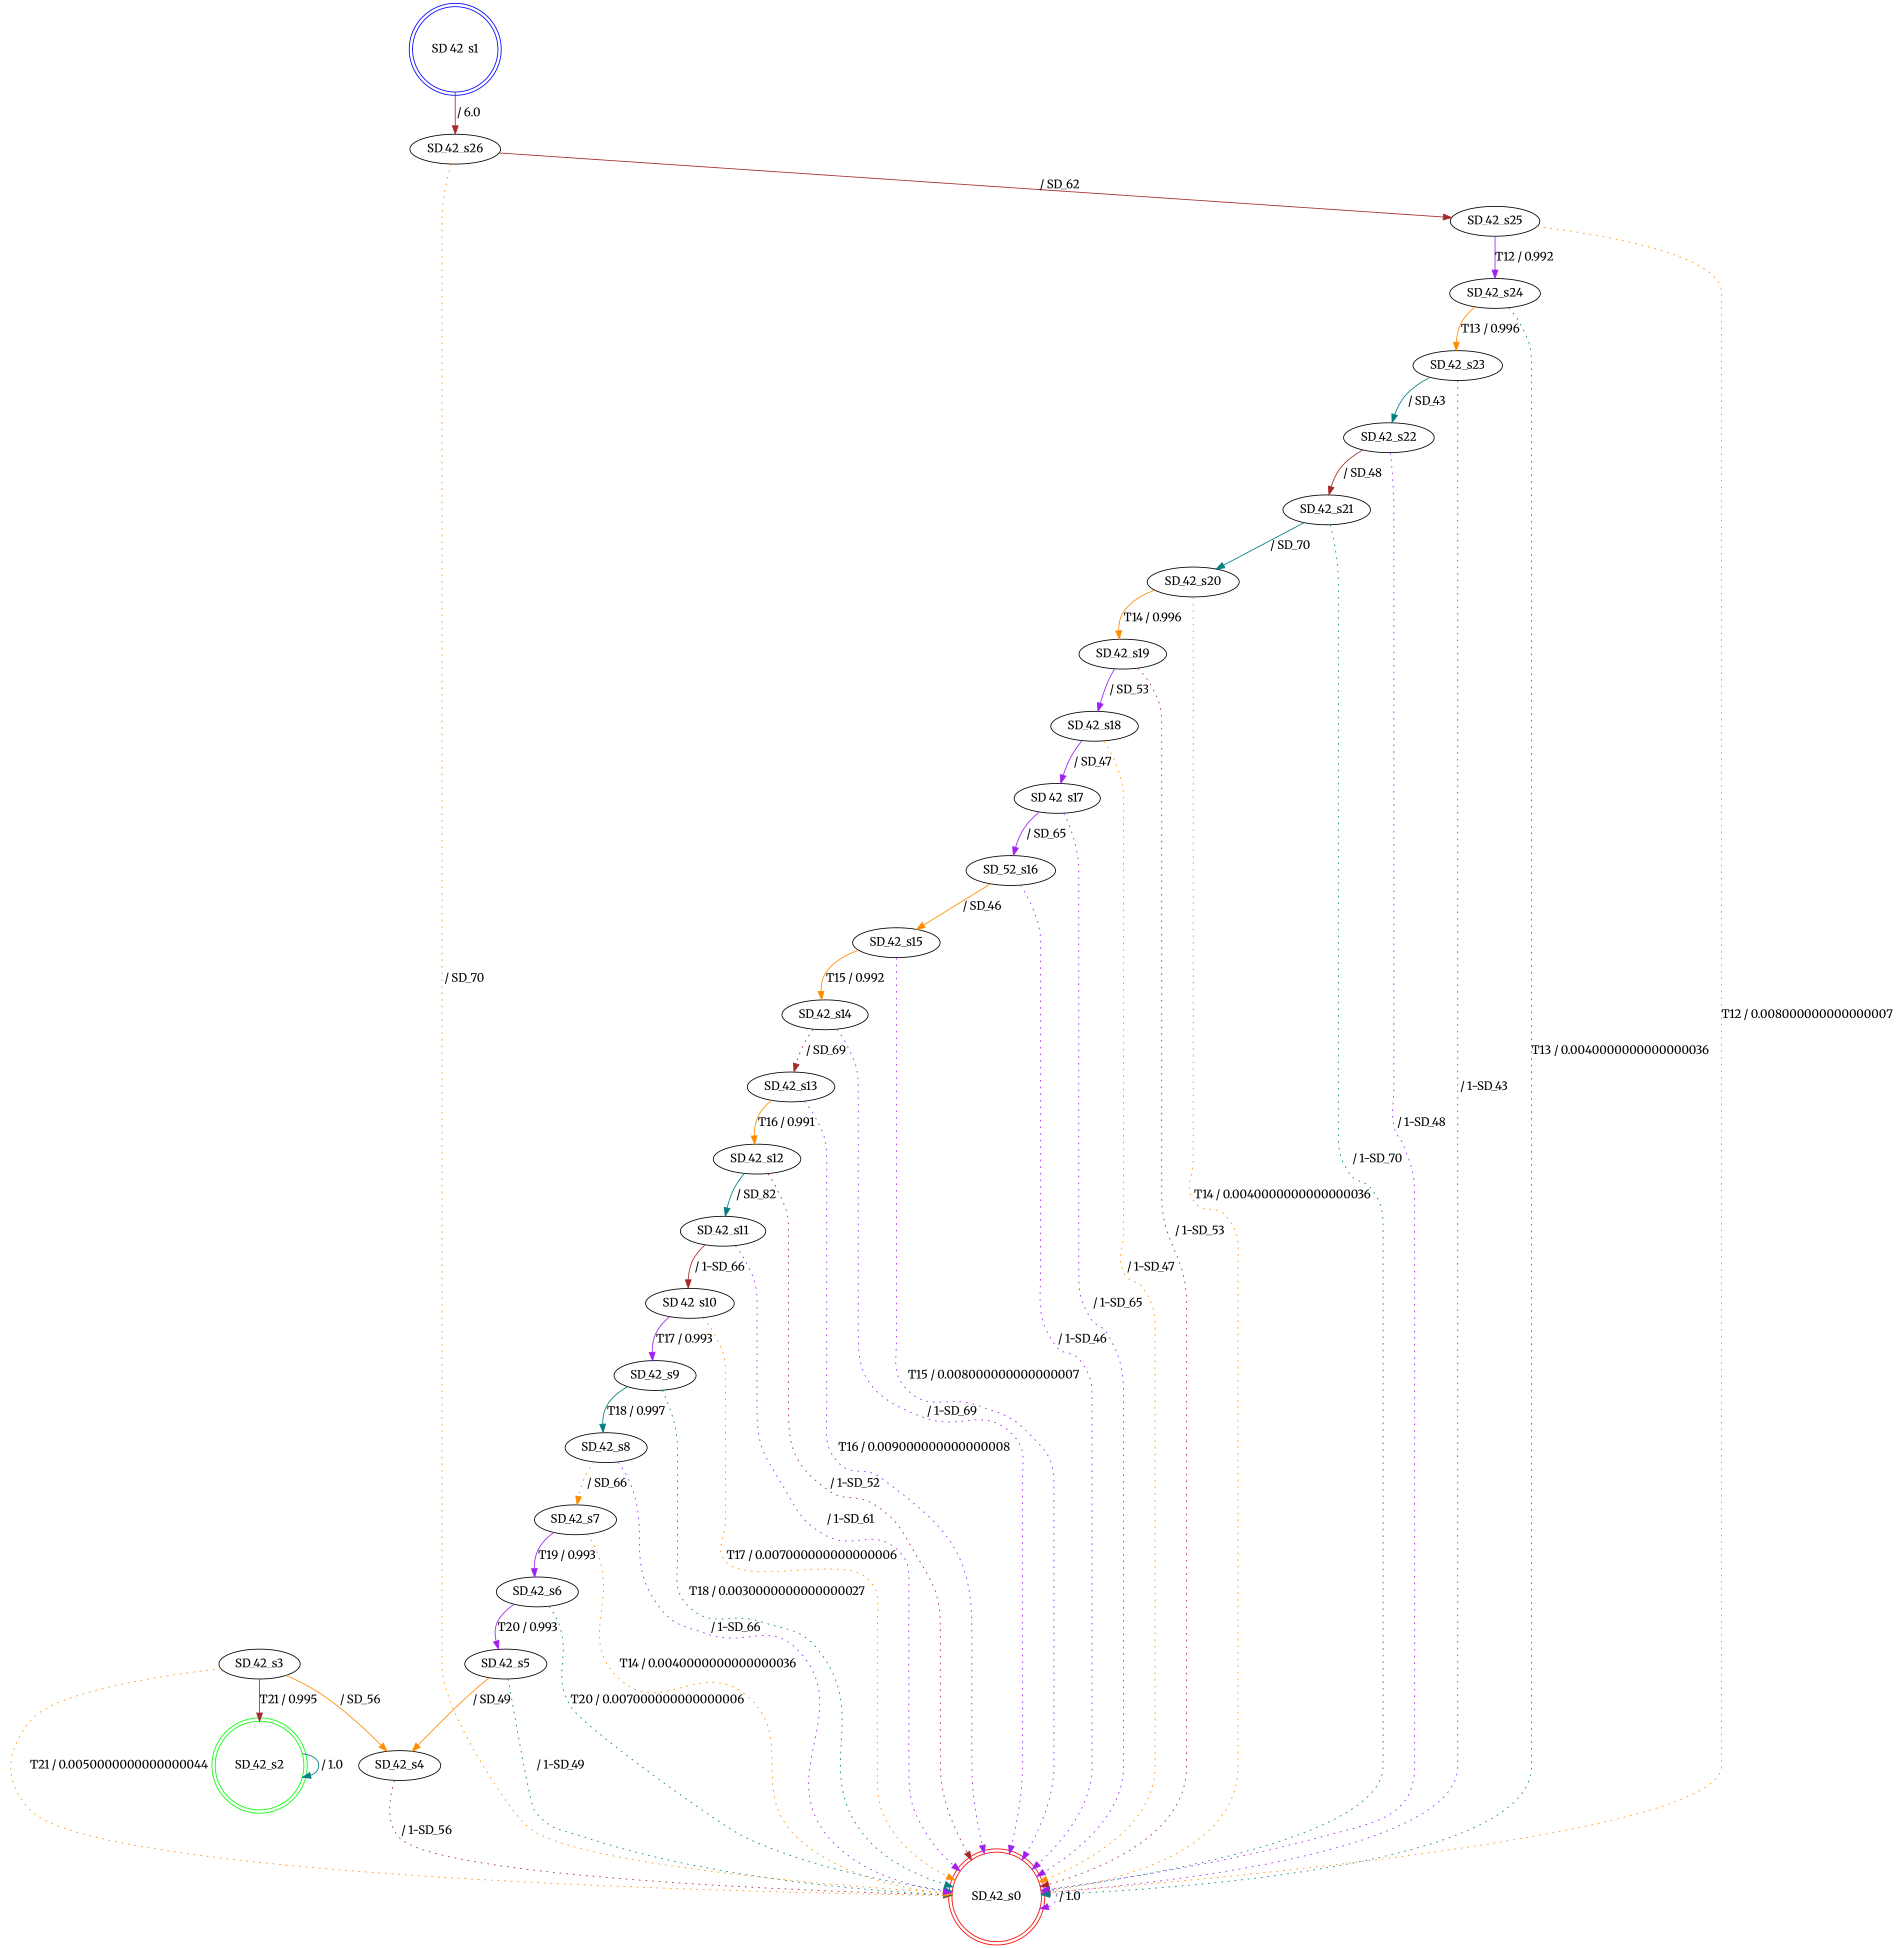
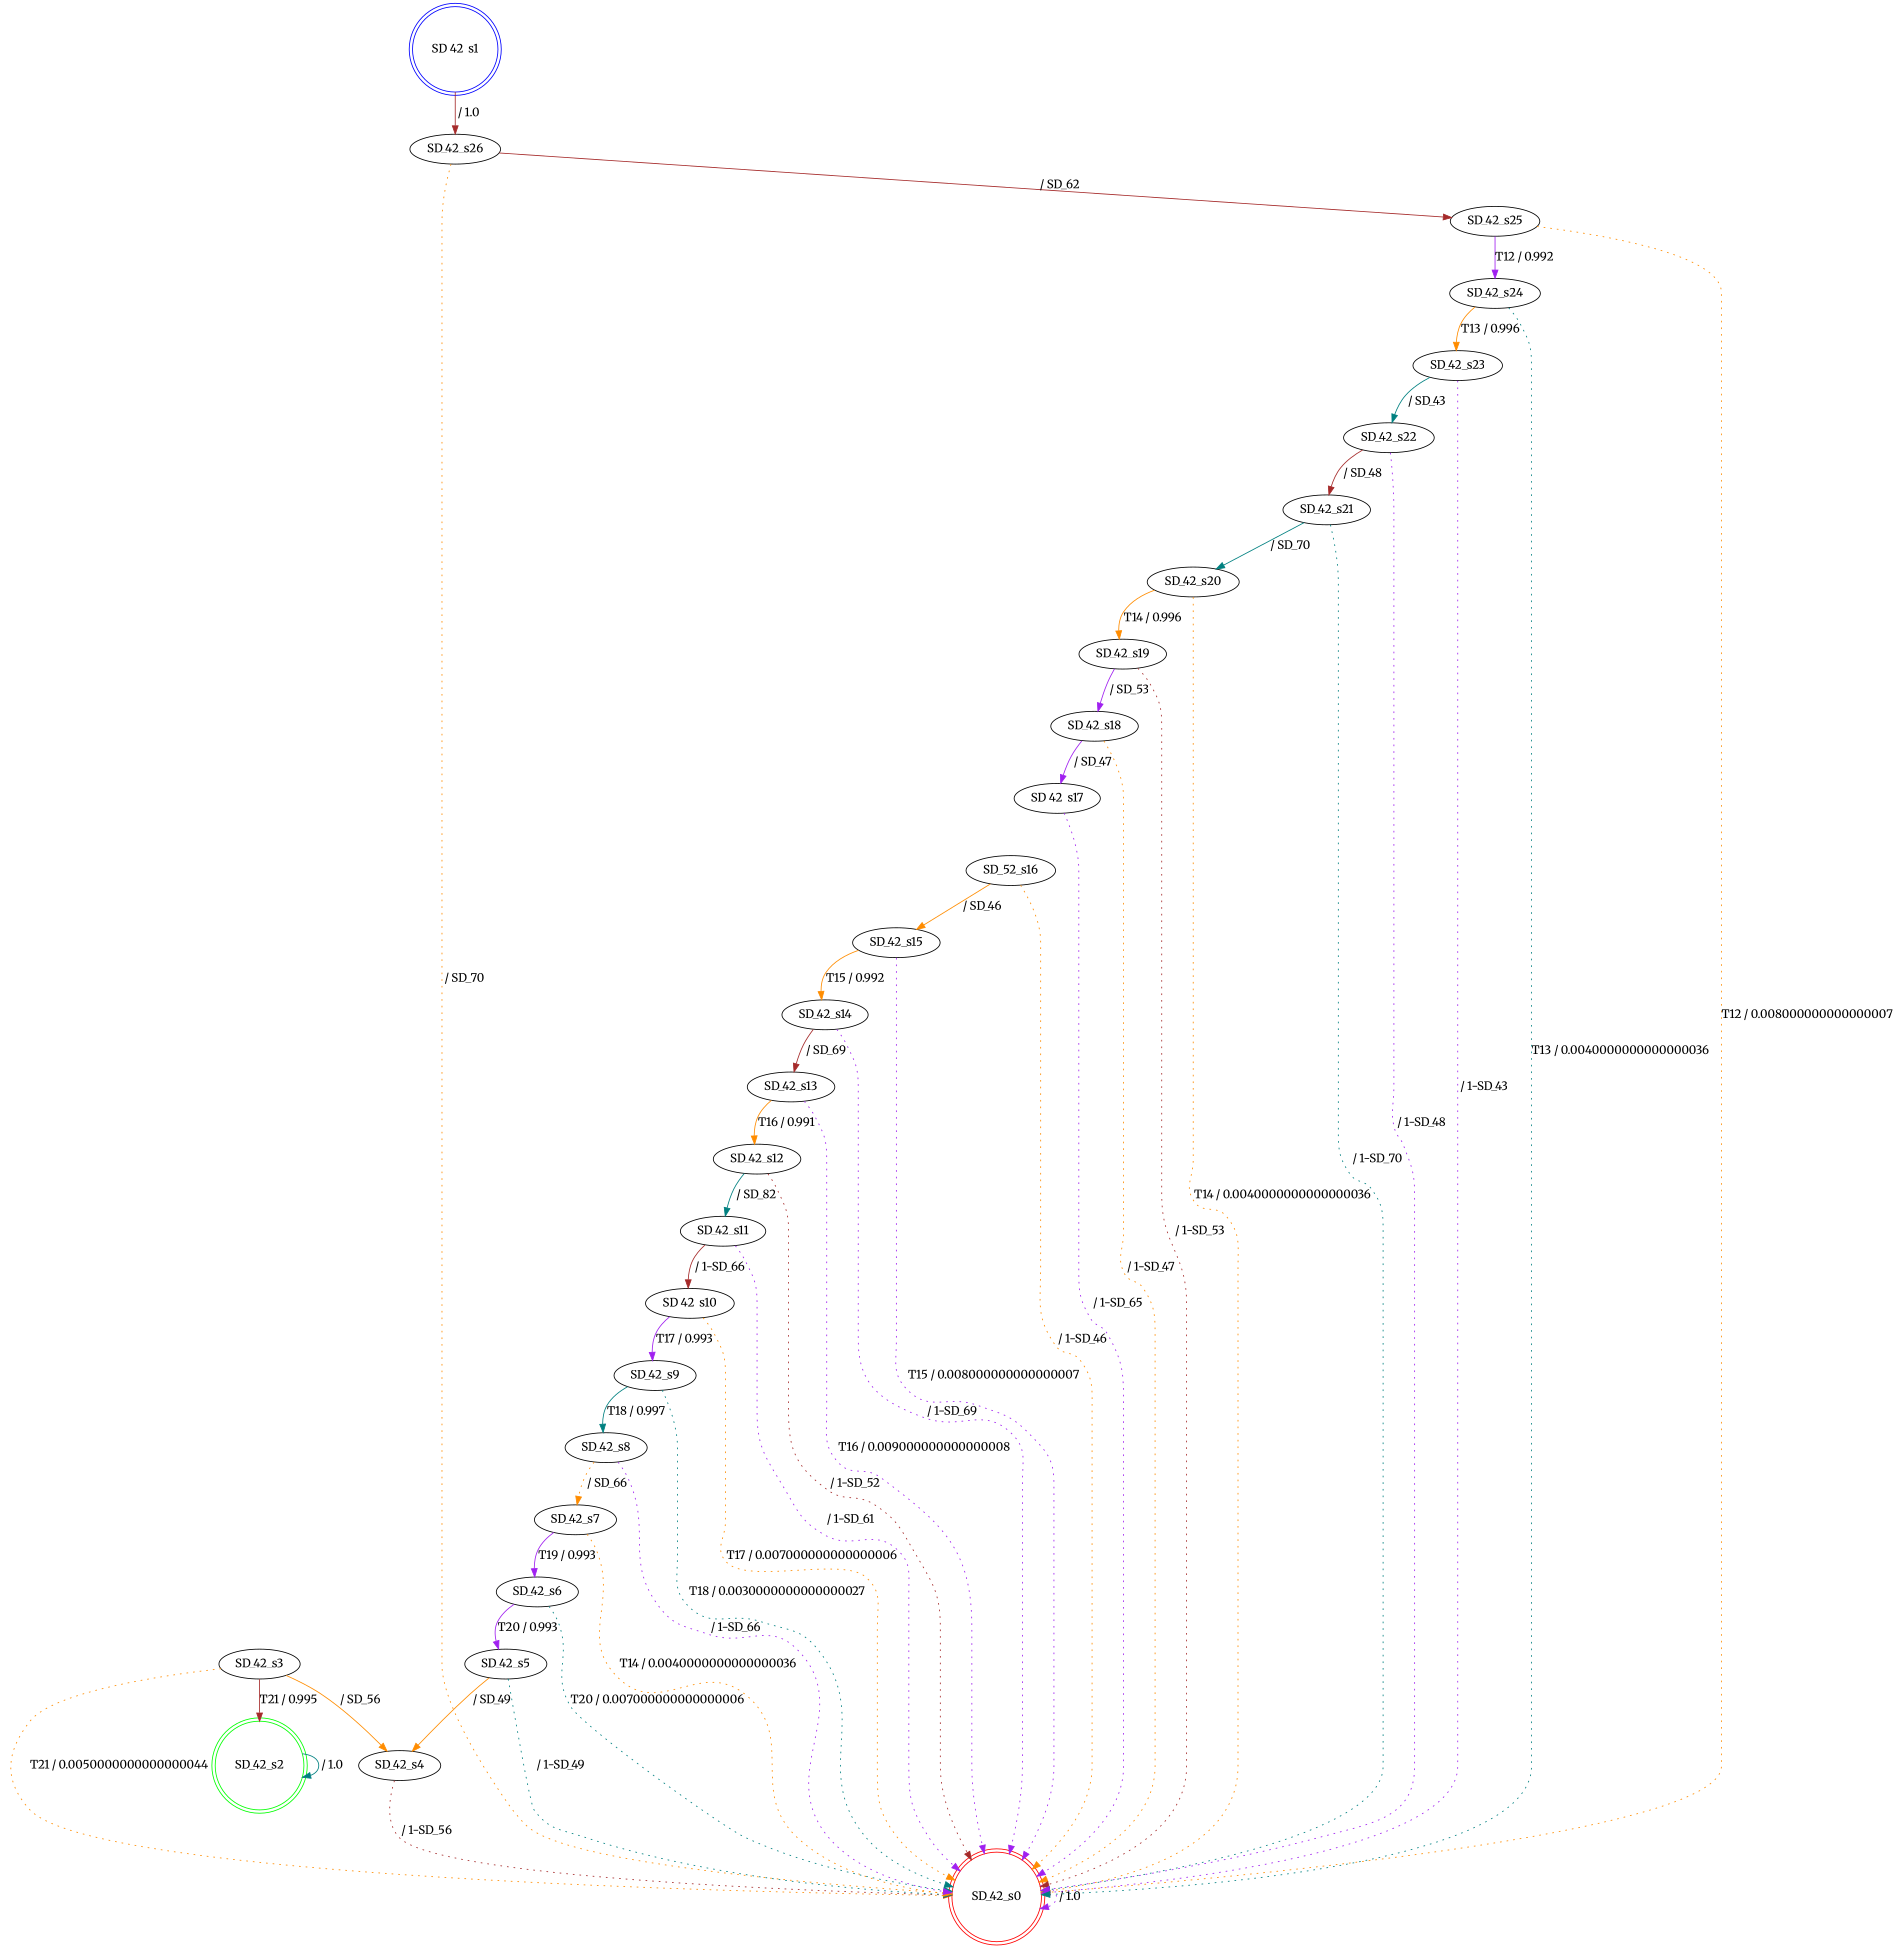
  digraph {
    fontname=Merriweather
    node [fontname=Merriweather]
    edge [color=purple fontname=Merriweather style=dotted]
    n1 [color=red label=SD_42_s0 shape=doublecircle]
    n2 [color=blue label=SD_42_s1 shape=doublecircle]
    n3 [label=SD_42_s26]
    n4 [label=SD_42_s25]
    n5 [color=green label=SD_42_s2 shape=doublecircle]
    n6 [label=SD_42_s3]
    n7 [label=SD_42_s4]
    n8 [label=SD_42_s5]
    n9 [label=SD_42_s6]
    n10 [label=SD_42_s7]
    n11 [label=SD_42_s8]
    n12 [label=SD_42_s9]
    n13 [label=SD_42_s10]
    n14 [label=SD_42_s11]
    n15 [label=SD_42_s12]
    n16 [label=SD_42_s13]
    n17 [label=SD_42_s14]
    n18 [label=SD_42_s15]
    n19 [label=SD_52_s16]
    n20 [label=SD_42_s17]
    n21 [label=SD_42_s18]
    n22 [label=SD_42_s19]
    n23 [label=SD_42_s20]
    n24 [label=SD_42_s21]
    n25 [label=SD_42_s22]
    n26 [label=SD_42_s23]
    n27 [label=SD_42_s24]
    n1 -> n1 [label=" / 1.0"]
-   n2 -> n3 [color=brown label=" / 6.0" style=""]
+   n2 -> n3 [color=brown label=" / 1.0" style=""]
    n3 -> n1 [color=darkorange label=" / SD_70"]
    n3 -> n4 [color=brown label=" / SD_62" style=""]
    n4 -> n1 [color=darkorange label="T12 / 0.008000000000000007"]
    n4 -> n27 [label="T12 / 0.992" style=""]
    n5 -> n5 [color=teal label=" / 1.0" style=""]
    n6 -> n1 [color=darkorange label="T21 / 0.0050000000000000044"]
    n6 -> n5 [color=brown label="T21 / 0.995" style=""]
    n6 -> n7 [color=darkorange label=" / SD_56" style=""]
    n7 -> n1 [color=brown label=" / 1-SD_56"]
    n8 -> n1 [color=teal label=" / 1-SD_49"]
    n8 -> n7 [color=darkorange label=" / SD_49" style=""]
    n9 -> n1 [color=teal label="T20 / 0.007000000000000006"]
    n9 -> n8 [label="T20 / 0.993" style=""]
    n10 -> n1 [color=darkorange label="T14 / 0.0040000000000000036"]
    n10 -> n9 [label="T19 / 0.993" style=""]
    n11 -> n1 [label=" / 1-SD_66"]
    n11 -> n10 [color=darkorange label=" / SD_66"]
    n12 -> n1 [color=teal label="T18 / 0.0030000000000000027"]
    n12 -> n11 [color=teal label="T18 / 0.997" style=""]
    n13 -> n1 [color=darkorange label="T17 / 0.007000000000000006"]
    n13 -> n12 [label="T17 / 0.993" style=""]
    n14 -> n1 [label=" / 1-SD_61"]
    n14 -> n13 [color=brown label=" / 1-SD_66" style=""]
    n15 -> n1 [color=brown label=" / 1-SD_52"]
    n15 -> n14 [color=teal label=" / SD_82" style=""]
    n16 -> n1 [label="T16 / 0.009000000000000008"]
    n16 -> n15 [color=darkorange label="T16 / 0.991" style=""]
    n17 -> n1 [label=" / 1-SD_69"]
-   n17 -> n16 [color=brown label=" / SD_69"]
+   n17 -> n16 [color=brown label=" / SD_69" style=""]
    n18 -> n1 [label="T15 / 0.008000000000000007"]
    n18 -> n17 [color=darkorange label="T15 / 0.992" style=""]
-   n19 -> n1 [label=" / 1-SD_46"]
+   n19 -> n1 [color=darkorange label=" / 1-SD_46"]
    n19 -> n18 [color=darkorange label=" / SD_46" style=""]
    n20 -> n1 [label=" / 1-SD_65"]
-   n20 -> n19 [label=" / SD_65" style=""]
    n21 -> n1 [color=darkorange label=" / 1-SD_47"]
    n21 -> n20 [label=" / SD_47" style=""]
    n22 -> n1 [color=brown label=" / 1-SD_53"]
    n22 -> n21 [label=" / SD_53" style=""]
    n23 -> n1 [color=darkorange label="T14 / 0.0040000000000000036"]
    n23 -> n22 [color=darkorange label="T14 / 0.996" style=""]
    n24 -> n1 [color=teal label=" / 1-SD_70"]
    n24 -> n23 [color=teal label=" / SD_70" style=""]
    n25 -> n1 [label=" / 1-SD_48"]
    n25 -> n24 [color=brown label=" / SD_48" style=""]
    n26 -> n1 [label=" / 1-SD_43"]
    n26 -> n25 [color=teal label=" / SD_43" style=""]
    n27 -> n1 [color=teal label="T13 / 0.0040000000000000036"]
    n27 -> n26 [color=darkorange label="T13 / 0.996" style=""]
  }
